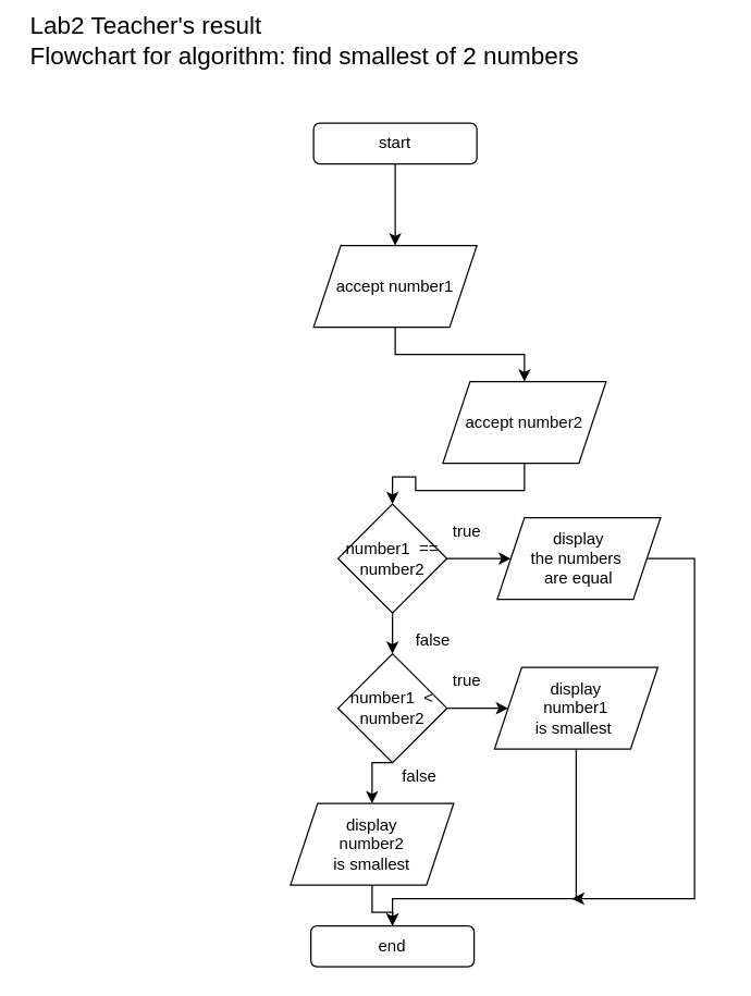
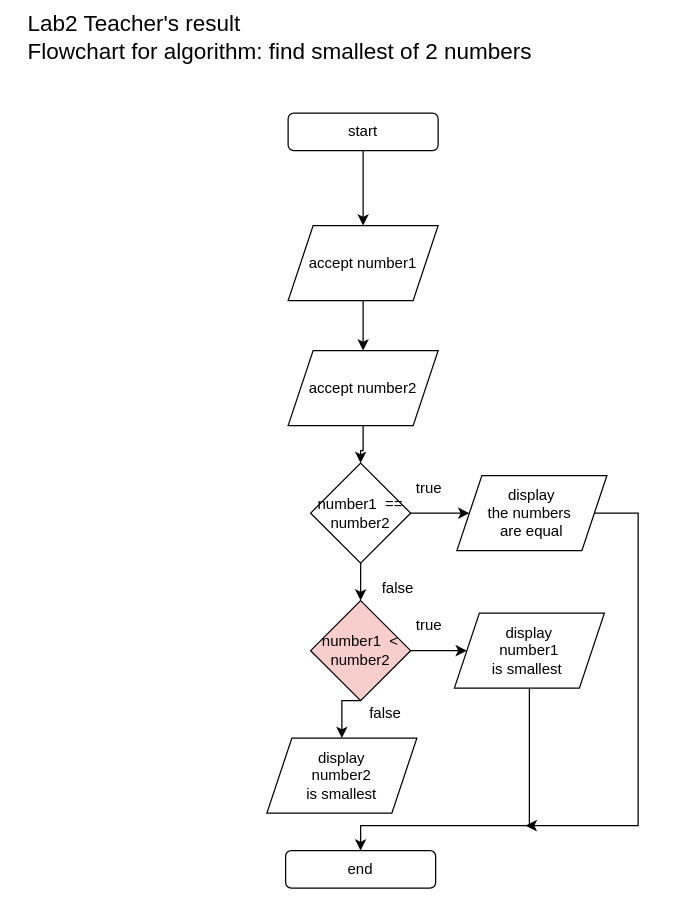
  <mxCell id="0" />
  <mxCell id="1" parent="0" />
  <mxCell id="2" style="edgeStyle=orthogonalEdgeStyle;rounded=0;orthogonalLoop=1;jettySize=auto;html=1;entryX=0.5;entryY=0;entryDx=0;entryDy=0;" edge="1" parent="1" source="3"><mxGeometry relative="1" as="geometry"><mxPoint x="290" y="180" as="targetPoint" /></mxGeometry></mxCell>
  <mxCell id="3" value="start" style="rounded=1;whiteSpace=wrap;html=1;" vertex="1" parent="1"><mxGeometry x="230" y="90" width="120" height="30" as="geometry" /></mxCell>
- <mxCell id="4" value="" style="edgeStyle=orthogonalEdgeStyle;rounded=0;orthogonalLoop=1;jettySize=auto;html=1;" edge="1" parent="1" source="10" target="5"><mxGeometry relative="1" as="geometry"><mxPoint x="273" y="805.02" as="sourcePoint" /></mxGeometry></mxCell>
  <mxCell id="5" value="end" style="rounded=1;whiteSpace=wrap;html=1;" vertex="1" parent="1"><mxGeometry x="228" y="680" width="120" height="30" as="geometry" /></mxCell>
  <mxCell id="6" value="&lt;div&gt;&lt;font style=&quot;font-size: 18px&quot;&gt;Lab2 Teacher's result&lt;br&gt;Flowchart for algorithm: find smallest of 2 numbers&lt;/font&gt;&lt;/div&gt;" style="text;html=1;strokeColor=none;fillColor=none;align=left;verticalAlign=middle;whiteSpace=wrap;rounded=0;" vertex="1" parent="1"><mxGeometry x="20" y="20" width="510" height="20" as="geometry" /></mxCell>
  <mxCell id="7" value="" style="edgeStyle=orthogonalEdgeStyle;rounded=0;orthogonalLoop=1;jettySize=auto;html=1;" edge="1" parent="1" source="8" target="18"><mxGeometry relative="1" as="geometry" /></mxCell>
  <mxCell id="8" value="accept number1" style="shape=parallelogram;perimeter=parallelogramPerimeter;whiteSpace=wrap;html=1;fixedSize=1;" vertex="1" parent="1"><mxGeometry x="230" y="180" width="120" height="60" as="geometry" /></mxCell>
  <mxCell id="9" style="edgeStyle=orthogonalEdgeStyle;rounded=0;orthogonalLoop=1;jettySize=auto;html=1;entryX=0.5;entryY=0;entryDx=0;entryDy=0;exitX=0.5;exitY=1;exitDx=0;exitDy=0;" edge="1" parent="1" source="12" target="10"><mxGeometry relative="1" as="geometry"><mxPoint x="288" y="680" as="sourcePoint" /></mxGeometry></mxCell>
  <mxCell id="10" value="display &lt;br&gt;number2 &lt;br&gt;is smallest" style="shape=parallelogram;perimeter=parallelogramPerimeter;whiteSpace=wrap;html=1;fixedSize=1;" vertex="1" parent="1"><mxGeometry x="213" y="590" width="120" height="60" as="geometry" /></mxCell>
  <mxCell id="11" value="" style="edgeStyle=orthogonalEdgeStyle;rounded=0;orthogonalLoop=1;jettySize=auto;html=1;" edge="1" parent="1" source="12" target="14"><mxGeometry relative="1" as="geometry" /></mxCell>
- <mxCell id="12" value="number1&amp;nbsp; &amp;lt; number2" style="rhombus;whiteSpace=wrap;html=1;" vertex="1" parent="1"><mxGeometry x="248" y="480" width="80" height="80" as="geometry" /></mxCell>
+ <mxCell id="12" value="number1&amp;nbsp; &amp;lt; number2" style="rhombus;whiteSpace=wrap;html=1;fillColor=#f8cecc;" vertex="1" parent="1"><mxGeometry x="248" y="480" width="80" height="80" as="geometry" /></mxCell>
  <mxCell id="13" style="edgeStyle=orthogonalEdgeStyle;rounded=0;orthogonalLoop=1;jettySize=auto;html=1;entryX=0.5;entryY=0;entryDx=0;entryDy=0;" edge="1" parent="1" source="14" target="5"><mxGeometry relative="1" as="geometry"><Array as="points"><mxPoint x="423" y="660" /><mxPoint x="288" y="660" /></Array></mxGeometry></mxCell>
  <mxCell id="14" value="display &lt;br&gt;number1 &lt;br&gt;is smallest&amp;nbsp;" style="shape=parallelogram;perimeter=parallelogramPerimeter;whiteSpace=wrap;html=1;fixedSize=1;" vertex="1" parent="1"><mxGeometry x="363" y="490" width="120" height="60" as="geometry" /></mxCell>
  <mxCell id="15" value="false" style="text;html=1;strokeColor=none;fillColor=none;align=center;verticalAlign=middle;whiteSpace=wrap;rounded=0;" vertex="1" parent="1"><mxGeometry x="288" y="560" width="40" height="20" as="geometry" /></mxCell>
  <mxCell id="16" value="true" style="text;html=1;strokeColor=none;fillColor=none;align=center;verticalAlign=middle;whiteSpace=wrap;rounded=0;" vertex="1" parent="1"><mxGeometry x="323" y="490" width="40" height="20" as="geometry" /></mxCell>
  <mxCell id="17" value="" style="edgeStyle=orthogonalEdgeStyle;rounded=0;orthogonalLoop=1;jettySize=auto;html=1;" edge="1" parent="1" source="18" target="21"><mxGeometry relative="1" as="geometry" /></mxCell>
- <mxCell id="18" value="accept number2" style="shape=parallelogram;perimeter=parallelogramPerimeter;whiteSpace=wrap;html=1;fixedSize=1;" vertex="1" parent="1"><mxGeometry x="325" y="280" width="120" height="60" as="geometry" /></mxCell>
+ <mxCell id="18" value="accept number2" style="shape=parallelogram;perimeter=parallelogramPerimeter;whiteSpace=wrap;html=1;fixedSize=1;" vertex="1" parent="1"><mxGeometry x="230" y="280" width="120" height="60" as="geometry" /></mxCell>
  <mxCell id="19" value="" style="edgeStyle=orthogonalEdgeStyle;rounded=0;orthogonalLoop=1;jettySize=auto;html=1;" edge="1" parent="1" source="21" target="12"><mxGeometry relative="1" as="geometry" /></mxCell>
  <mxCell id="20" value="" style="edgeStyle=orthogonalEdgeStyle;rounded=0;orthogonalLoop=1;jettySize=auto;html=1;" edge="1" parent="1" source="21" target="23"><mxGeometry relative="1" as="geometry" /></mxCell>
  <mxCell id="21" value="number1&amp;nbsp; == number2" style="rhombus;whiteSpace=wrap;html=1;" vertex="1" parent="1"><mxGeometry x="248" y="370" width="80" height="80" as="geometry" /></mxCell>
  <mxCell id="22" style="edgeStyle=orthogonalEdgeStyle;rounded=0;orthogonalLoop=1;jettySize=auto;html=1;" edge="1" parent="1" source="23"><mxGeometry relative="1" as="geometry"><mxPoint x="420" y="660" as="targetPoint" /><Array as="points"><mxPoint x="510" y="410" /><mxPoint x="510" y="660" /></Array></mxGeometry></mxCell>
  <mxCell id="23" value="display &lt;br&gt;the numbers&amp;nbsp;&lt;br&gt;are equal" style="shape=parallelogram;perimeter=parallelogramPerimeter;whiteSpace=wrap;html=1;fixedSize=1;" vertex="1" parent="1"><mxGeometry x="365" y="380" width="120" height="60" as="geometry" /></mxCell>
  <mxCell id="24" value="true" style="text;html=1;strokeColor=none;fillColor=none;align=center;verticalAlign=middle;whiteSpace=wrap;rounded=0;" vertex="1" parent="1"><mxGeometry x="323" y="380" width="40" height="20" as="geometry" /></mxCell>
  <mxCell id="25" value="false" style="text;html=1;strokeColor=none;fillColor=none;align=center;verticalAlign=middle;whiteSpace=wrap;rounded=0;" vertex="1" parent="1"><mxGeometry x="298" y="460" width="40" height="20" as="geometry" /></mxCell>
